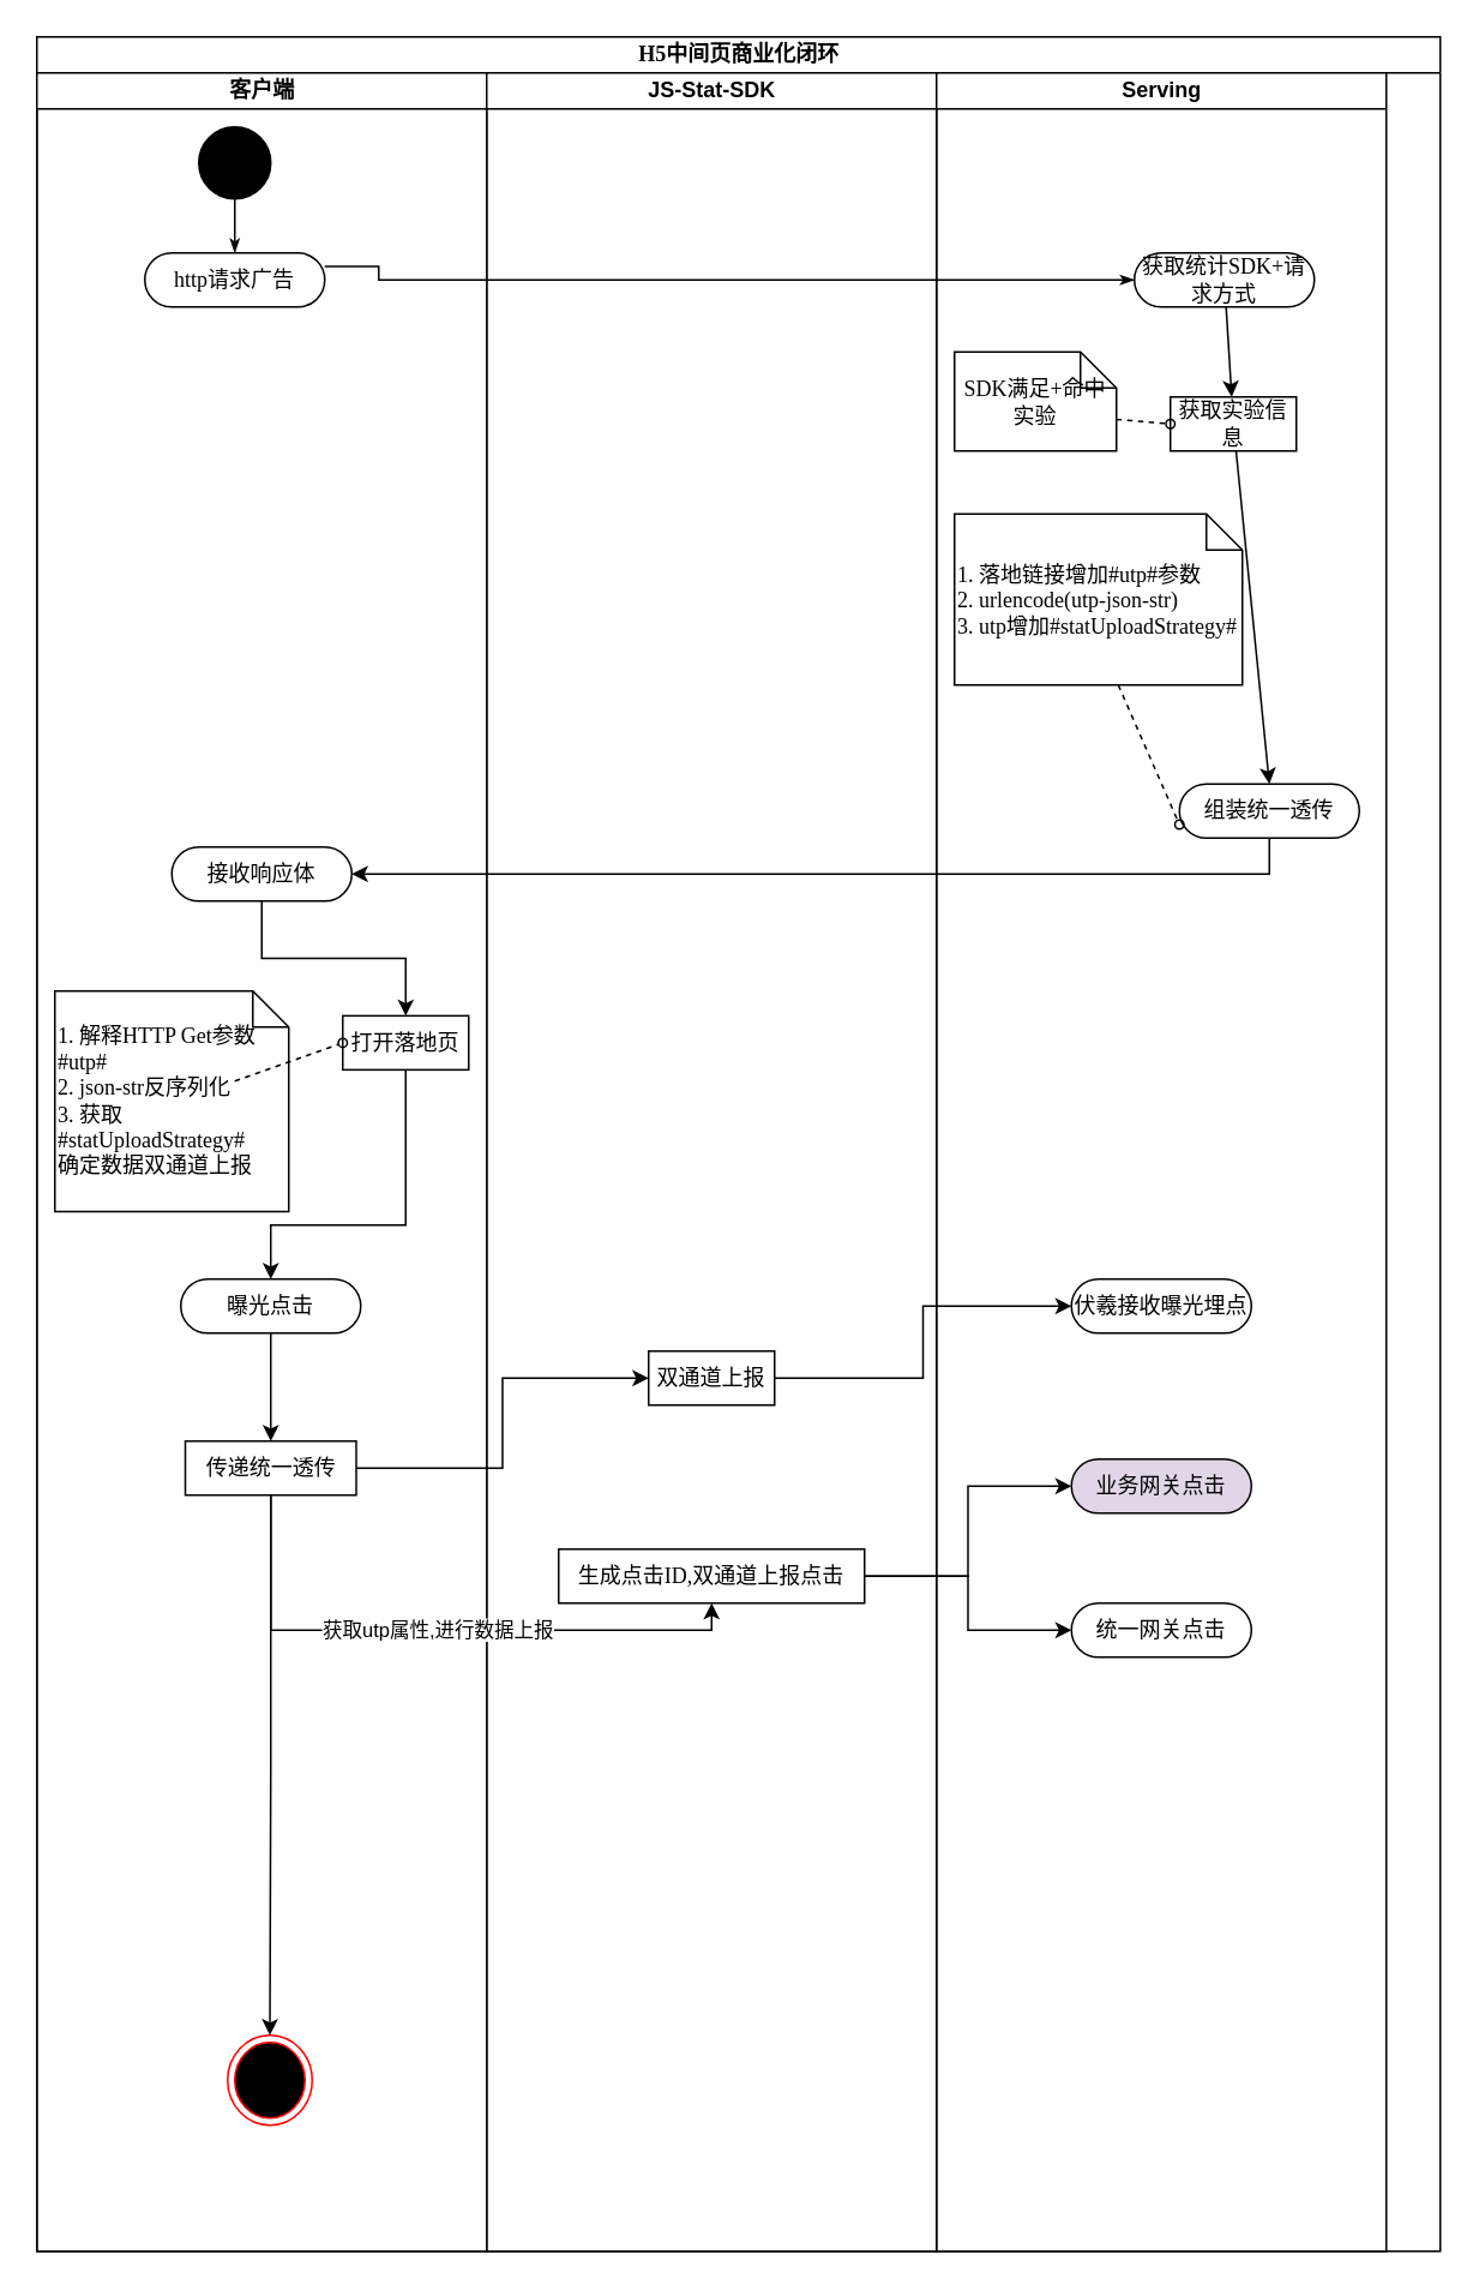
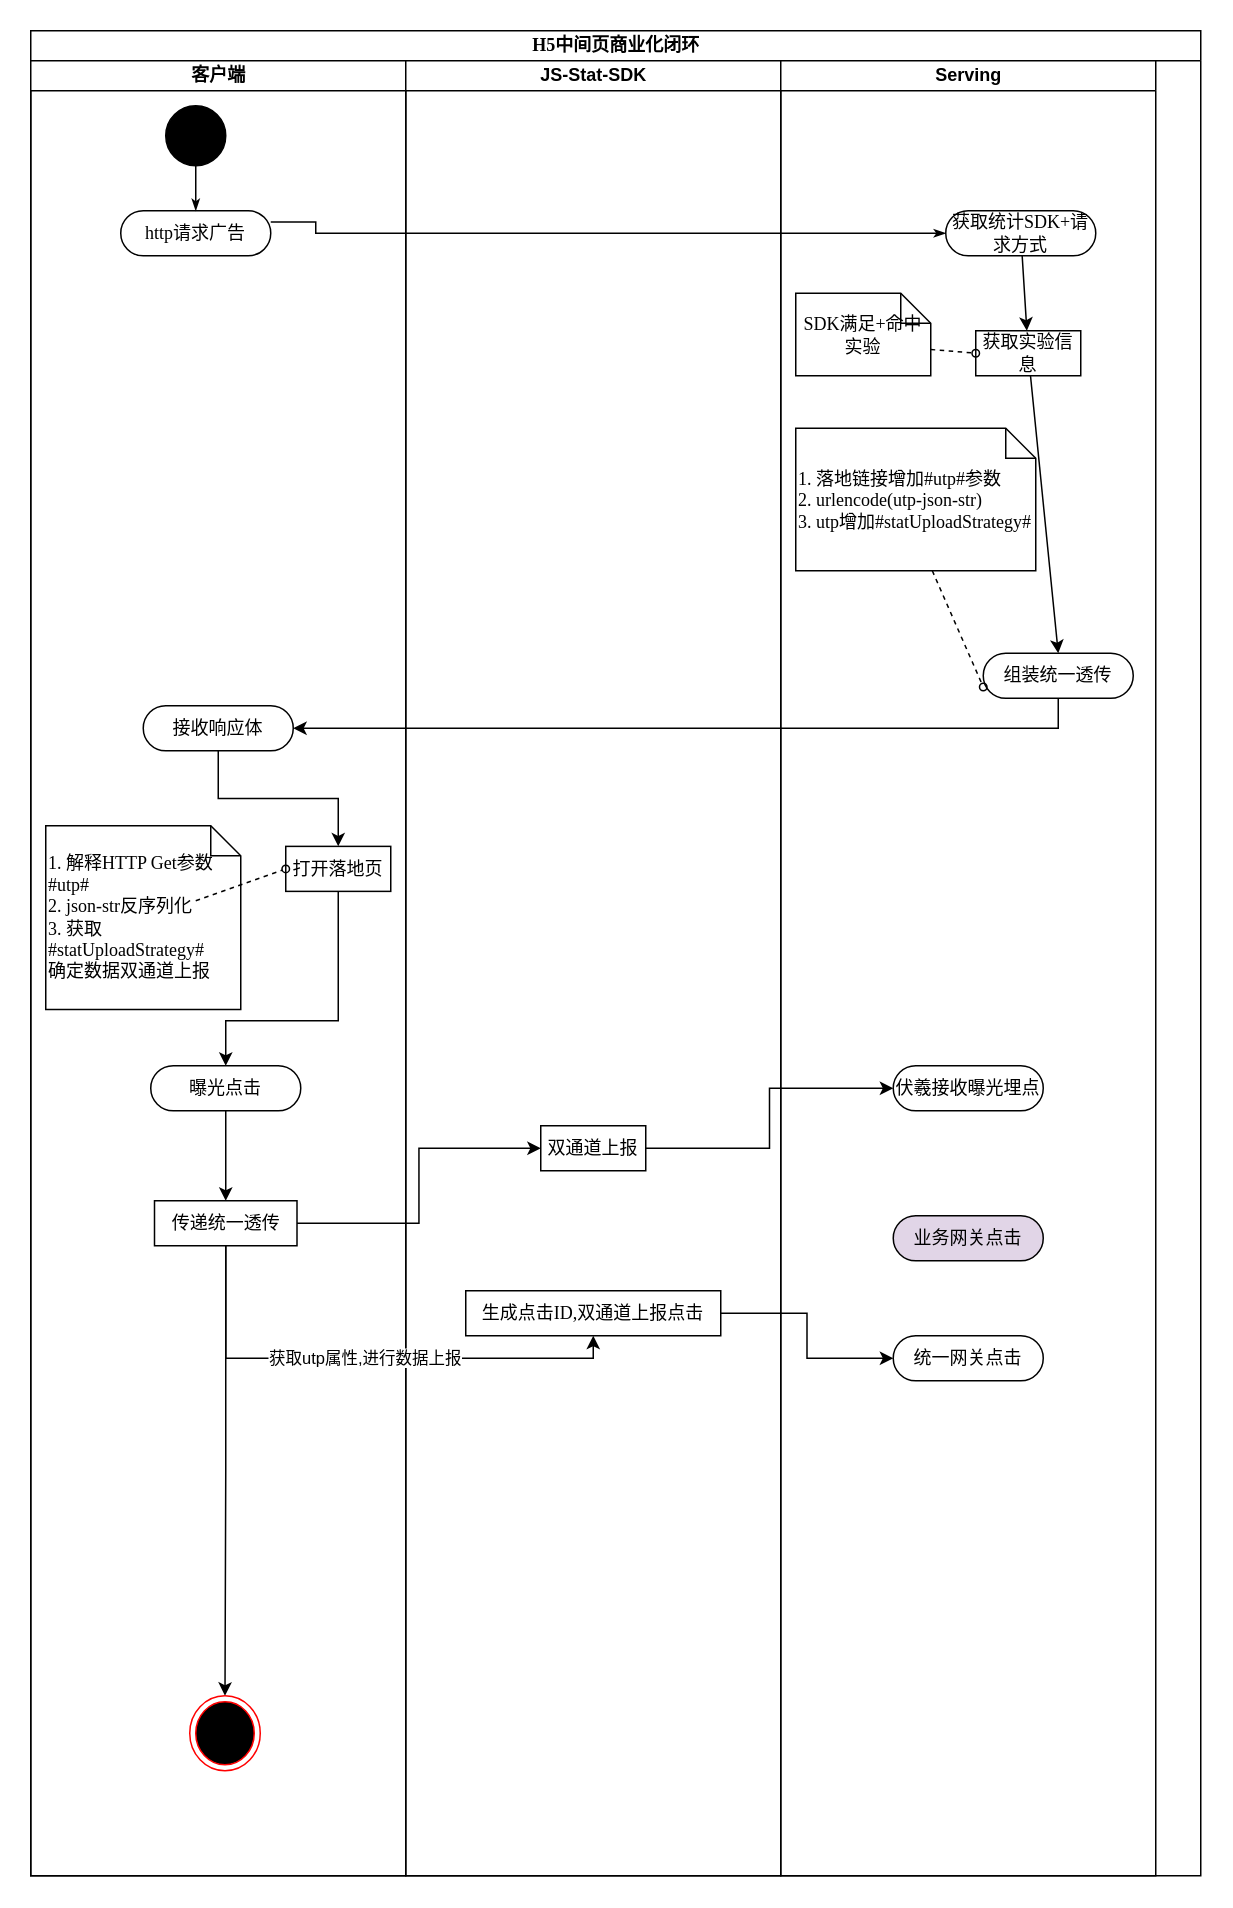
  <mxCell id="0" />
  <mxCell id="1" parent="0" />
  <mxCell id="2" value="H5中间页商业化闭环" style="swimlane;html=1;childLayout=stackLayout;startSize=20;rounded=0;shadow=0;comic=0;labelBackgroundColor=none;strokeWidth=1;fontFamily=Verdana;fontSize=12;align=center;" parent="1" vertex="1"><mxGeometry x="20" y="20" width="780" height="1230" as="geometry" /></mxCell>
  <mxCell id="3" value="客户端" style="swimlane;html=1;startSize=20;" parent="2" vertex="1"><mxGeometry y="20" width="250" height="1210" as="geometry" /></mxCell>
  <mxCell id="4" value="http请求广告" style="rounded=1;whiteSpace=wrap;html=1;shadow=0;comic=0;labelBackgroundColor=none;strokeWidth=1;fontFamily=Verdana;fontSize=12;align=center;arcSize=50;" parent="3" vertex="1"><mxGeometry x="60" y="100" width="100" height="30" as="geometry" /></mxCell>
  <mxCell id="5" value="" style="ellipse;whiteSpace=wrap;html=1;rounded=0;shadow=0;comic=0;labelBackgroundColor=none;strokeWidth=1;fillColor=#000000;fontFamily=Verdana;fontSize=12;align=center;" parent="3" vertex="1"><mxGeometry x="90" y="30" width="40" height="40" as="geometry" /></mxCell>
  <mxCell id="6" style="edgeStyle=orthogonalEdgeStyle;rounded=0;html=1;labelBackgroundColor=none;startArrow=none;startFill=0;startSize=5;endArrow=classicThin;endFill=1;endSize=5;jettySize=auto;orthogonalLoop=1;strokeWidth=1;fontFamily=Verdana;fontSize=12" parent="3" source="5" target="4" edge="1"><mxGeometry relative="1" as="geometry" /></mxCell>
  <mxCell id="7" style="edgeStyle=orthogonalEdgeStyle;rounded=0;orthogonalLoop=1;jettySize=auto;html=1;entryX=0.5;entryY=0;entryDx=0;entryDy=0;" parent="3" source="8" target="10" edge="1"><mxGeometry relative="1" as="geometry" /></mxCell>
  <mxCell id="8" value="接收响应体" style="rounded=1;whiteSpace=wrap;html=1;shadow=0;comic=0;labelBackgroundColor=none;strokeWidth=1;fontFamily=Verdana;fontSize=12;align=center;arcSize=50;" parent="3" vertex="1"><mxGeometry x="75" y="430" width="100" height="30" as="geometry" /></mxCell>
  <mxCell id="9" style="edgeStyle=orthogonalEdgeStyle;rounded=0;orthogonalLoop=1;jettySize=auto;html=1;" parent="3" source="10" target="14" edge="1"><mxGeometry relative="1" as="geometry"><Array as="points"><mxPoint x="205" y="640" /><mxPoint x="130" y="640" /></Array></mxGeometry></mxCell>
  <mxCell id="10" value="打开落地页" style="rounded=0;whiteSpace=wrap;html=1;shadow=0;comic=0;labelBackgroundColor=none;strokeWidth=1;fontFamily=Verdana;fontSize=12;align=center;arcSize=50;" parent="3" vertex="1"><mxGeometry x="170" y="523.75" width="70" height="30" as="geometry" /></mxCell>
  <mxCell id="11" value="1. 解释HTTP Get参数#utp#&lt;br&gt;2. json-str反序列化&lt;br&gt;3. 获取#statUploadStrategy#&lt;br&gt;确定数据双通道上报" style="shape=note;whiteSpace=wrap;html=1;rounded=0;shadow=0;comic=0;labelBackgroundColor=none;strokeWidth=1;fontFamily=Verdana;fontSize=12;align=left;size=20;" parent="3" vertex="1"><mxGeometry x="10" y="510" width="130" height="122.5" as="geometry" /></mxCell>
  <mxCell id="12" style="edgeStyle=none;rounded=0;html=1;dashed=1;labelBackgroundColor=none;startArrow=none;startFill=0;startSize=5;endArrow=oval;endFill=0;endSize=5;jettySize=auto;orthogonalLoop=1;strokeWidth=1;fontFamily=Verdana;fontSize=12;entryX=0;entryY=0.5;entryDx=0;entryDy=0;" parent="3" target="10" edge="1"><mxGeometry relative="1" as="geometry"><mxPoint x="110" y="560" as="sourcePoint" /><mxPoint x="80" y="677.5" as="targetPoint" /></mxGeometry></mxCell>
  <mxCell id="13" style="edgeStyle=orthogonalEdgeStyle;rounded=0;orthogonalLoop=1;jettySize=auto;html=1;entryX=0.5;entryY=0;entryDx=0;entryDy=0;" parent="3" source="14" target="16" edge="1"><mxGeometry relative="1" as="geometry" /></mxCell>
  <mxCell id="14" value="曝光点击" style="rounded=1;whiteSpace=wrap;html=1;shadow=0;comic=0;labelBackgroundColor=none;strokeWidth=1;fontFamily=Verdana;fontSize=12;align=center;arcSize=50;" parent="3" vertex="1"><mxGeometry x="80" y="670" width="100" height="30" as="geometry" /></mxCell>
  <mxCell id="15" style="edgeStyle=orthogonalEdgeStyle;rounded=0;orthogonalLoop=1;jettySize=auto;html=1;" parent="3" source="16" target="17" edge="1"><mxGeometry relative="1" as="geometry" /></mxCell>
  <mxCell id="16" value="传递统一透传" style="rounded=0;whiteSpace=wrap;html=1;shadow=0;comic=0;labelBackgroundColor=none;strokeWidth=1;fontFamily=Verdana;fontSize=12;align=center;arcSize=50;" parent="3" vertex="1"><mxGeometry x="82.5" y="760" width="95" height="30" as="geometry" /></mxCell>
  <mxCell id="17" value="" style="ellipse;html=1;shape=endState;fillColor=#000000;strokeColor=#ff0000;" parent="3" vertex="1"><mxGeometry x="106" y="1090" width="47" height="50" as="geometry" /></mxCell>
  <mxCell id="18" value="JS-Stat-SDK" style="swimlane;html=1;startSize=20;" parent="2" vertex="1"><mxGeometry x="250" y="20" width="250" height="1210" as="geometry" /></mxCell>
  <mxCell id="19" value="双通道上报" style="rounded=0;whiteSpace=wrap;html=1;shadow=0;comic=0;labelBackgroundColor=none;strokeWidth=1;fontFamily=Verdana;fontSize=12;align=center;arcSize=50;" parent="18" vertex="1"><mxGeometry x="90" y="710" width="70" height="30" as="geometry" /></mxCell>
  <mxCell id="20" value="生成点击ID,双通道上报点击" style="rounded=0;whiteSpace=wrap;html=1;shadow=0;comic=0;labelBackgroundColor=none;strokeWidth=1;fontFamily=Verdana;fontSize=12;align=center;arcSize=50;" parent="18" vertex="1"><mxGeometry x="40" y="820" width="170" height="30" as="geometry" /></mxCell>
  <mxCell id="21" value="Serving" style="swimlane;html=1;startSize=20;" parent="2" vertex="1"><mxGeometry x="500" y="20" width="250" height="1210" as="geometry" /></mxCell>
  <mxCell id="22" style="edgeStyle=none;rounded=0;orthogonalLoop=1;jettySize=auto;html=1;entryX=0.5;entryY=0;entryDx=0;entryDy=0;" parent="21" source="23" target="26" edge="1"><mxGeometry relative="1" as="geometry" /></mxCell>
  <mxCell id="23" value="获取实验信息" style="rounded=0;whiteSpace=wrap;html=1;shadow=0;comic=0;labelBackgroundColor=none;strokeWidth=1;fontFamily=Verdana;fontSize=12;align=center;arcSize=50;" parent="21" vertex="1"><mxGeometry x="130" y="180" width="70" height="30" as="geometry" /></mxCell>
  <mxCell id="24" value="SDK满足+命中实验" style="shape=note;whiteSpace=wrap;html=1;rounded=0;shadow=0;comic=0;labelBackgroundColor=none;strokeWidth=1;fontFamily=Verdana;fontSize=12;align=center;size=20;" parent="21" vertex="1"><mxGeometry x="10" y="155" width="90" height="55" as="geometry" /></mxCell>
  <mxCell id="25" style="edgeStyle=none;rounded=0;html=1;dashed=1;labelBackgroundColor=none;startArrow=none;startFill=0;startSize=5;endArrow=oval;endFill=0;endSize=5;jettySize=auto;orthogonalLoop=1;strokeWidth=1;fontFamily=Verdana;fontSize=12;entryX=0;entryY=0.5;entryDx=0;entryDy=0;exitX=0;exitY=0;exitDx=90;exitDy=37.5;exitPerimeter=0;" parent="21" source="24" target="23" edge="1"><mxGeometry relative="1" as="geometry"><mxPoint x="130" y="300" as="sourcePoint" /><mxPoint x="380" y="240" as="targetPoint" /></mxGeometry></mxCell>
  <mxCell id="26" value="组装统一透传" style="rounded=1;whiteSpace=wrap;html=1;shadow=0;comic=0;labelBackgroundColor=none;strokeWidth=1;fontFamily=Verdana;fontSize=12;align=center;arcSize=50;" parent="21" vertex="1"><mxGeometry x="135" y="395" width="100" height="30" as="geometry" /></mxCell>
  <mxCell id="27" value="1. 落地链接增加#utp#参数&lt;br&gt;2. urlencode(utp-json-str)&lt;br&gt;3. utp增加#statUploadStrategy#" style="shape=note;whiteSpace=wrap;html=1;rounded=0;shadow=0;comic=0;labelBackgroundColor=none;strokeWidth=1;fontFamily=Verdana;fontSize=12;align=left;size=20;" parent="21" vertex="1"><mxGeometry x="10" y="245" width="160" height="95" as="geometry" /></mxCell>
  <mxCell id="28" style="edgeStyle=none;rounded=0;html=1;dashed=1;labelBackgroundColor=none;startArrow=none;startFill=0;startSize=5;endArrow=oval;endFill=0;endSize=5;jettySize=auto;orthogonalLoop=1;strokeWidth=1;fontFamily=Verdana;fontSize=12;entryX=0;entryY=0.75;entryDx=0;entryDy=0;exitX=0.569;exitY=1;exitDx=0;exitDy=0;exitPerimeter=0;" parent="21" source="27" target="26" edge="1"><mxGeometry relative="1" as="geometry"><mxPoint x="110" y="202.5" as="sourcePoint" /><mxPoint x="140" y="205" as="targetPoint" /></mxGeometry></mxCell>
  <mxCell id="29" value="伏羲接收曝光埋点" style="rounded=1;whiteSpace=wrap;html=1;shadow=0;comic=0;labelBackgroundColor=none;strokeWidth=1;fontFamily=Verdana;fontSize=12;align=center;arcSize=50;" parent="21" vertex="1"><mxGeometry x="75" y="670" width="100" height="30" as="geometry" /></mxCell>
  <mxCell id="30" value="统一网关点击" style="rounded=1;whiteSpace=wrap;html=1;shadow=0;comic=0;labelBackgroundColor=none;strokeWidth=1;fontFamily=Verdana;fontSize=12;align=center;arcSize=50;" parent="21" vertex="1"><mxGeometry x="75" y="850" width="100" height="30" as="geometry" /></mxCell>
  <mxCell id="31" value="业务网关点击" style="rounded=1;whiteSpace=wrap;html=1;shadow=0;comic=0;labelBackgroundColor=none;strokeWidth=1;fontFamily=Verdana;fontSize=12;align=center;arcSize=50;fillColor=#e1d5e7;" parent="21" vertex="1"><mxGeometry x="75" y="770" width="100" height="30" as="geometry" /></mxCell>
  <mxCell id="32" style="edgeStyle=orthogonalEdgeStyle;rounded=0;orthogonalLoop=1;jettySize=auto;html=1;entryX=1;entryY=0.5;entryDx=0;entryDy=0;exitX=0.5;exitY=1;exitDx=0;exitDy=0;" parent="2" source="26" target="8" edge="1"><mxGeometry relative="1" as="geometry" /></mxCell>
  <mxCell id="33" style="edgeStyle=orthogonalEdgeStyle;rounded=0;orthogonalLoop=1;jettySize=auto;html=1;entryX=0;entryY=0.5;entryDx=0;entryDy=0;" parent="2" source="16" target="19" edge="1"><mxGeometry relative="1" as="geometry" /></mxCell>
  <mxCell id="34" style="edgeStyle=orthogonalEdgeStyle;rounded=0;orthogonalLoop=1;jettySize=auto;html=1;entryX=0;entryY=0.5;entryDx=0;entryDy=0;" parent="2" source="19" target="29" edge="1"><mxGeometry relative="1" as="geometry" /></mxCell>
  <mxCell id="35" value="获取utp属性,进行数据上报" style="edgeStyle=orthogonalEdgeStyle;rounded=0;orthogonalLoop=1;jettySize=auto;html=1;entryX=0.5;entryY=1;entryDx=0;entryDy=0;" parent="2" source="16" target="20" edge="1"><mxGeometry relative="1" as="geometry"><Array as="points"><mxPoint x="130" y="885" /><mxPoint x="375" y="885" /></Array></mxGeometry></mxCell>
- <mxCell id="36" style="edgeStyle=orthogonalEdgeStyle;rounded=0;orthogonalLoop=1;jettySize=auto;html=1;entryX=0;entryY=0.5;entryDx=0;entryDy=0;" parent="2" source="20" target="31" edge="1"><mxGeometry relative="1" as="geometry" /></mxCell>
  <mxCell id="37" style="edgeStyle=orthogonalEdgeStyle;rounded=0;orthogonalLoop=1;jettySize=auto;html=1;entryX=0;entryY=0.5;entryDx=0;entryDy=0;" parent="2" source="20" target="30" edge="1"><mxGeometry relative="1" as="geometry" /></mxCell>
  <mxCell id="38" style="rounded=0;orthogonalLoop=1;jettySize=auto;html=1;" parent="1" source="39" target="23" edge="1"><mxGeometry relative="1" as="geometry" /></mxCell>
  <mxCell id="39" value="获取统计SDK+请求方式" style="rounded=1;whiteSpace=wrap;html=1;shadow=0;comic=0;labelBackgroundColor=none;strokeWidth=1;fontFamily=Verdana;fontSize=12;align=center;arcSize=50;" parent="1" vertex="1"><mxGeometry x="630" y="140" width="100" height="30" as="geometry" /></mxCell>
  <mxCell id="40" style="edgeStyle=orthogonalEdgeStyle;rounded=0;html=1;labelBackgroundColor=none;startArrow=none;startFill=0;startSize=5;endArrow=classicThin;endFill=1;endSize=5;jettySize=auto;orthogonalLoop=1;strokeWidth=1;fontFamily=Verdana;fontSize=12;exitX=1;exitY=0.25;exitDx=0;exitDy=0;entryX=0;entryY=0.5;entryDx=0;entryDy=0;" parent="1" source="4" target="39" edge="1"><mxGeometry relative="1" as="geometry"><Array as="points"><mxPoint x="210" y="155" /></Array><mxPoint x="620" y="155" as="targetPoint" /></mxGeometry></mxCell>
